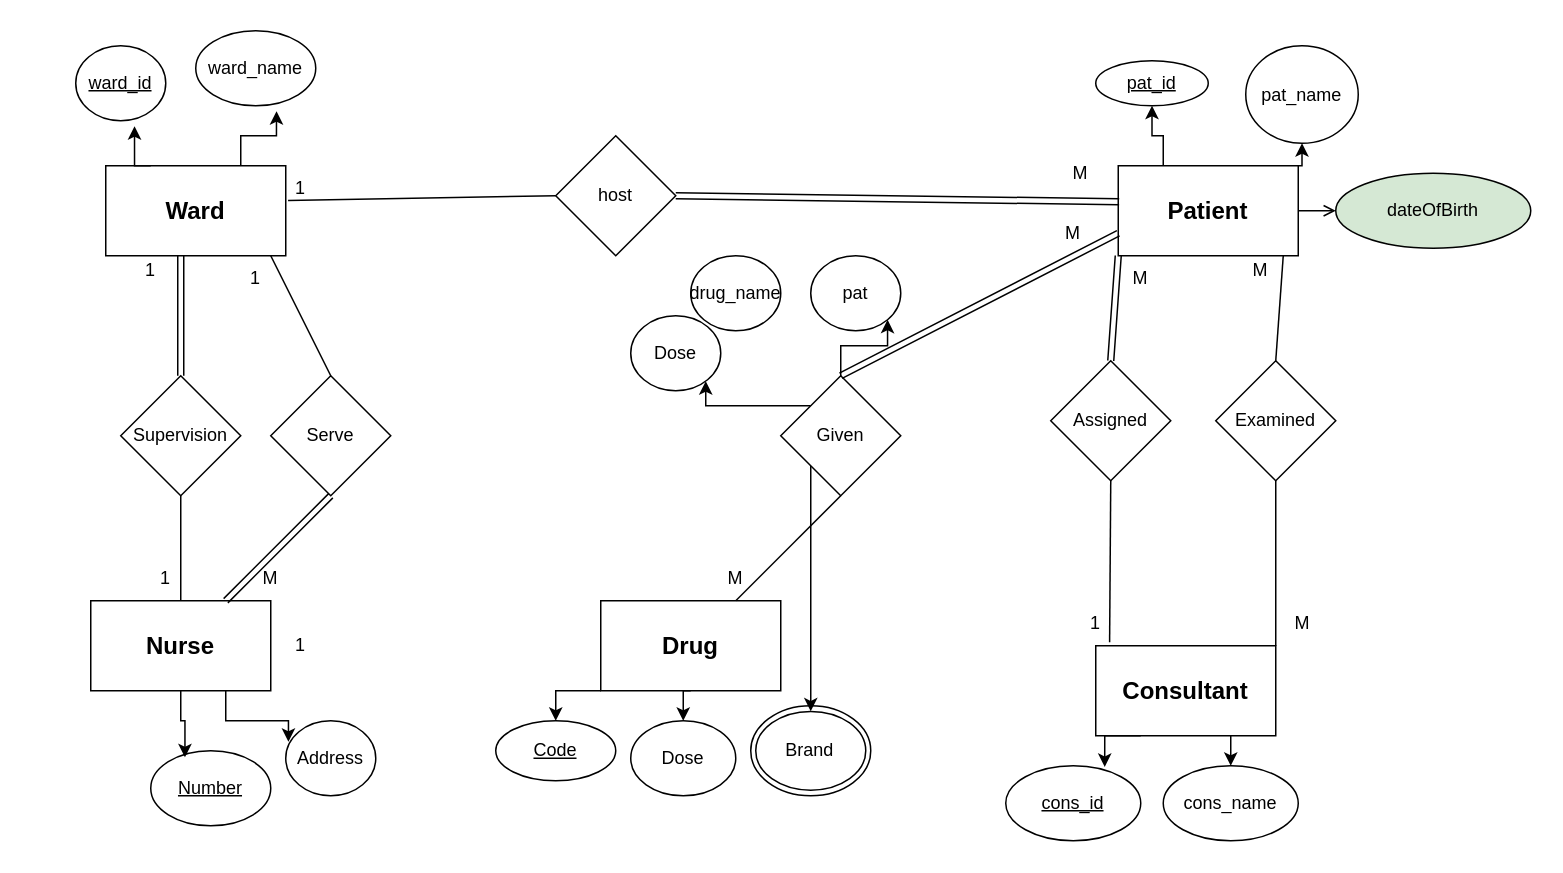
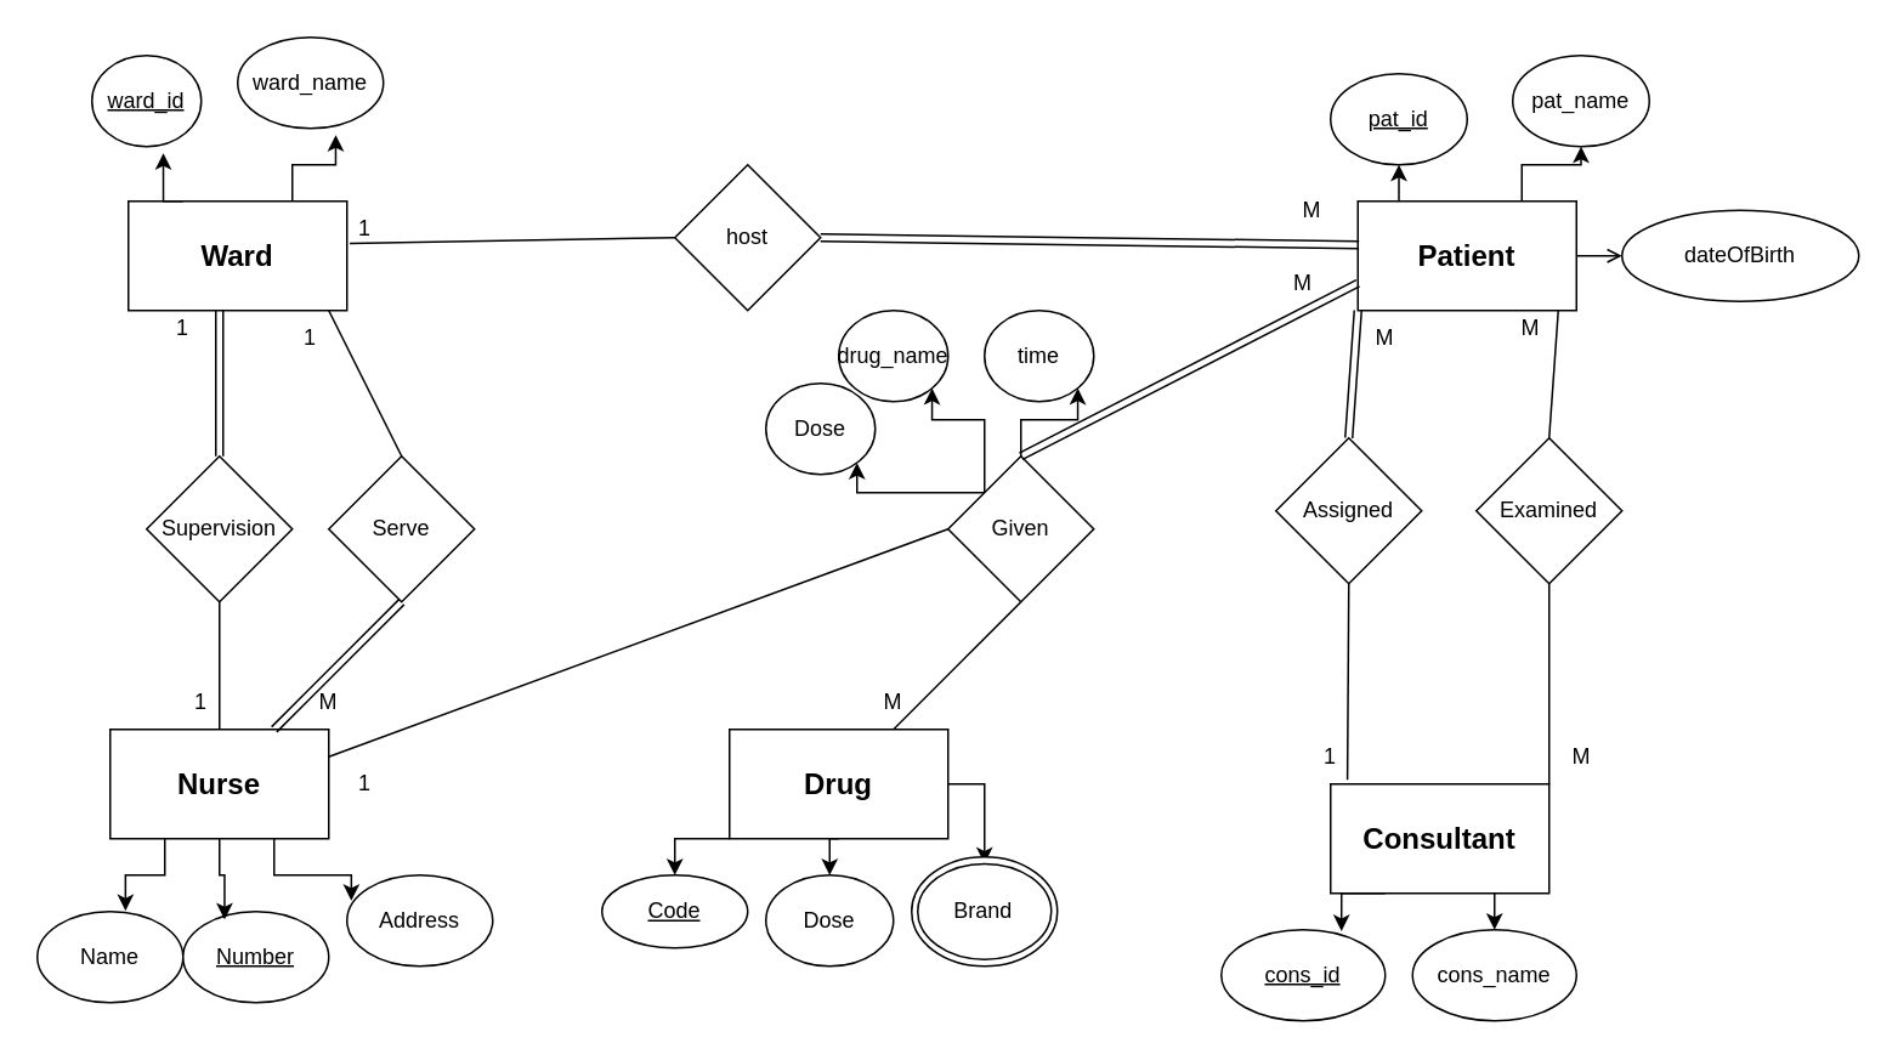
  <mxCell id="0" />
  <mxCell id="1" parent="0" />
  <mxCell id="2" value="&lt;font style=&quot;font-size: 16px;&quot;&gt;&lt;b&gt;Ward&lt;/b&gt;&lt;/font&gt;" style="rounded=0;whiteSpace=wrap;html=1;" vertex="1" parent="1"><mxGeometry x="70" y="110" width="120" height="60" as="geometry" /></mxCell>
  <mxCell id="3" value="&lt;u&gt;ward_id&lt;/u&gt;" style="ellipse;whiteSpace=wrap;html=1;" vertex="1" parent="1"><mxGeometry x="50" y="30" width="60" height="50" as="geometry" /></mxCell>
  <mxCell id="4" value="ward_name" style="ellipse;whiteSpace=wrap;html=1;" vertex="1" parent="1"><mxGeometry x="130" y="20" width="80" height="50" as="geometry" /></mxCell>
  <mxCell id="5" style="edgeStyle=orthogonalEdgeStyle;rounded=0;orthogonalLoop=1;jettySize=auto;html=1;exitX=0.25;exitY=0;exitDx=0;exitDy=0;entryX=0.653;entryY=1.072;entryDx=0;entryDy=0;entryPerimeter=0;" edge="1" parent="1" source="2" target="3"><mxGeometry relative="1" as="geometry" /></mxCell>
  <mxCell id="6" style="edgeStyle=orthogonalEdgeStyle;rounded=0;orthogonalLoop=1;jettySize=auto;html=1;exitX=0.75;exitY=0;exitDx=0;exitDy=0;entryX=0.673;entryY=1.072;entryDx=0;entryDy=0;entryPerimeter=0;" edge="1" parent="1" source="2" target="4"><mxGeometry relative="1" as="geometry" /></mxCell>
  <mxCell id="7" style="edgeStyle=orthogonalEdgeStyle;rounded=0;orthogonalLoop=1;jettySize=auto;html=1;exitX=0.25;exitY=0;exitDx=0;exitDy=0;entryX=0.5;entryY=1;entryDx=0;entryDy=0;" edge="1" parent="1" source="10" target="11"><mxGeometry relative="1" as="geometry" /></mxCell>
  <mxCell id="8" style="edgeStyle=orthogonalEdgeStyle;rounded=0;orthogonalLoop=1;jettySize=auto;html=1;exitX=0.75;exitY=0;exitDx=0;exitDy=0;entryX=0.5;entryY=1;entryDx=0;entryDy=0;" edge="1" parent="1" source="10" target="12"><mxGeometry relative="1" as="geometry" /></mxCell>
  <mxCell id="9" style="edgeStyle=orthogonalEdgeStyle;rounded=0;orthogonalLoop=1;jettySize=auto;html=1;exitX=1;exitY=0.5;exitDx=0;exitDy=0;endArrow=open;" edge="1" parent="1" source="10" target="13"><mxGeometry relative="1" as="geometry" /></mxCell>
  <mxCell id="10" value="&lt;font style=&quot;font-size: 16px;&quot;&gt;&lt;b&gt;Patient&lt;/b&gt;&lt;/font&gt;" style="rounded=0;whiteSpace=wrap;html=1;" vertex="1" parent="1"><mxGeometry x="745" y="110" width="120" height="60" as="geometry" /></mxCell>
- <mxCell id="11" value="&lt;u&gt;pat_id&lt;/u&gt;" style="ellipse;whiteSpace=wrap;html=1;" vertex="1" parent="1"><mxGeometry x="730" y="40" width="75" height="30" as="geometry" /></mxCell>
- <mxCell id="12" value="pat_name" style="ellipse;whiteSpace=wrap;html=1;" vertex="1" parent="1"><mxGeometry x="830" y="30" width="75" height="65" as="geometry" /></mxCell>
- <mxCell id="13" value="dateOfBirth" style="ellipse;whiteSpace=wrap;html=1;fillColor=#d5e8d4;" vertex="1" parent="1"><mxGeometry x="890" y="115" width="130" height="50" as="geometry" /></mxCell>
+ <mxCell id="11" value="&lt;u&gt;pat_id&lt;/u&gt;" style="ellipse;whiteSpace=wrap;html=1;" vertex="1" parent="1"><mxGeometry x="730" y="40" width="75" height="50" as="geometry" /></mxCell>
+ <mxCell id="12" value="pat_name" style="ellipse;whiteSpace=wrap;html=1;" vertex="1" parent="1"><mxGeometry x="830" y="30" width="75" height="50" as="geometry" /></mxCell>
+ <mxCell id="13" value="dateOfBirth" style="ellipse;whiteSpace=wrap;html=1;" vertex="1" parent="1"><mxGeometry x="890" y="115" width="130" height="50" as="geometry" /></mxCell>
  <mxCell id="14" value="host" style="rhombus;whiteSpace=wrap;html=1;" vertex="1" parent="1"><mxGeometry x="370" y="90" width="80" height="80" as="geometry" /></mxCell>
  <mxCell id="15" value="" style="endArrow=none;html=1;rounded=0;exitX=1.013;exitY=0.387;exitDx=0;exitDy=0;exitPerimeter=0;" edge="1" parent="1" source="2"><mxGeometry width="50" height="50" relative="1" as="geometry"><mxPoint x="510" y="180" as="sourcePoint" /><mxPoint x="370" y="130" as="targetPoint" /></mxGeometry></mxCell>
  <mxCell id="16" value="" style="endArrow=none;html=1;rounded=0;entryX=0.005;entryY=0.4;entryDx=0;entryDy=0;entryPerimeter=0;shape=link;exitX=1;exitY=0.5;exitDx=0;exitDy=0;" edge="1" parent="1" source="14" target="10"><mxGeometry width="50" height="50" relative="1" as="geometry"><mxPoint x="640" y="130" as="sourcePoint" /><mxPoint x="690" y="80" as="targetPoint" /></mxGeometry></mxCell>
  <mxCell id="17" value="1" style="text;html=1;align=center;verticalAlign=middle;whiteSpace=wrap;rounded=0;" vertex="1" parent="1"><mxGeometry x="170" y="110" width="60" height="30" as="geometry" /></mxCell>
  <mxCell id="18" value="M" style="text;html=1;align=center;verticalAlign=middle;whiteSpace=wrap;rounded=0;" vertex="1" parent="1"><mxGeometry x="690" y="100" width="60" height="30" as="geometry" /></mxCell>
  <mxCell id="19" style="edgeStyle=orthogonalEdgeStyle;rounded=0;orthogonalLoop=1;jettySize=auto;html=1;exitX=0.75;exitY=1;exitDx=0;exitDy=0;entryX=0.5;entryY=0;entryDx=0;entryDy=0;" edge="1" parent="1" source="20" target="32"><mxGeometry relative="1" as="geometry" /></mxCell>
  <mxCell id="20" value="&lt;font style=&quot;font-size: 16px;&quot;&gt;&lt;b&gt;Consultant&lt;/b&gt;&lt;/font&gt;" style="rounded=0;whiteSpace=wrap;html=1;" vertex="1" parent="1"><mxGeometry x="730" y="430" width="120" height="60" as="geometry" /></mxCell>
  <mxCell id="21" value="Assigned" style="rhombus;whiteSpace=wrap;html=1;" vertex="1" parent="1"><mxGeometry x="700" y="240" width="80" height="80" as="geometry" /></mxCell>
  <mxCell id="22" value="Examined" style="rhombus;whiteSpace=wrap;html=1;" vertex="1" parent="1"><mxGeometry x="810" y="240" width="80" height="80" as="geometry" /></mxCell>
  <mxCell id="23" value="" style="endArrow=none;html=1;rounded=0;entryX=0;entryY=1;entryDx=0;entryDy=0;shape=link;" edge="1" parent="1" target="10"><mxGeometry width="50" height="50" relative="1" as="geometry"><mxPoint x="740" y="240" as="sourcePoint" /><mxPoint x="790" y="190" as="targetPoint" /></mxGeometry></mxCell>
  <mxCell id="24" value="" style="endArrow=none;html=1;rounded=0;exitX=0.5;exitY=0;exitDx=0;exitDy=0;" edge="1" parent="1" source="22"><mxGeometry width="50" height="50" relative="1" as="geometry"><mxPoint x="805" y="220" as="sourcePoint" /><mxPoint x="855" y="170" as="targetPoint" /></mxGeometry></mxCell>
  <mxCell id="25" value="" style="endArrow=none;html=1;rounded=0;exitX=0.077;exitY=-0.04;exitDx=0;exitDy=0;exitPerimeter=0;" edge="1" parent="1" source="20"><mxGeometry width="50" height="50" relative="1" as="geometry"><mxPoint x="690" y="370" as="sourcePoint" /><mxPoint x="740" y="320" as="targetPoint" /></mxGeometry></mxCell>
  <mxCell id="26" value="" style="endArrow=none;html=1;rounded=0;exitX=1;exitY=0;exitDx=0;exitDy=0;" edge="1" parent="1" source="20"><mxGeometry width="50" height="50" relative="1" as="geometry"><mxPoint x="800" y="370" as="sourcePoint" /><mxPoint x="850" y="320" as="targetPoint" /></mxGeometry></mxCell>
  <mxCell id="27" value="M" style="text;html=1;align=center;verticalAlign=middle;whiteSpace=wrap;rounded=0;" vertex="1" parent="1"><mxGeometry x="730" y="170" width="60" height="30" as="geometry" /></mxCell>
  <mxCell id="28" value="M" style="text;html=1;align=center;verticalAlign=middle;whiteSpace=wrap;rounded=0;" vertex="1" parent="1"><mxGeometry x="810" y="165" width="60" height="30" as="geometry" /></mxCell>
  <mxCell id="29" value="1" style="text;html=1;align=center;verticalAlign=middle;whiteSpace=wrap;rounded=0;" vertex="1" parent="1"><mxGeometry x="700" y="400" width="60" height="30" as="geometry" /></mxCell>
  <mxCell id="30" value="M" style="text;html=1;align=center;verticalAlign=middle;whiteSpace=wrap;rounded=0;" vertex="1" parent="1"><mxGeometry x="837.5" y="400" width="60" height="30" as="geometry" /></mxCell>
  <mxCell id="31" value="&lt;u&gt;cons_id&lt;/u&gt;" style="ellipse;whiteSpace=wrap;html=1;" vertex="1" parent="1"><mxGeometry x="670" y="510" width="90" height="50" as="geometry" /></mxCell>
  <mxCell id="32" value="cons_name" style="ellipse;whiteSpace=wrap;html=1;" vertex="1" parent="1"><mxGeometry x="775" y="510" width="90" height="50" as="geometry" /></mxCell>
  <mxCell id="33" style="edgeStyle=orthogonalEdgeStyle;rounded=0;orthogonalLoop=1;jettySize=auto;html=1;exitX=0.25;exitY=1;exitDx=0;exitDy=0;entryX=0.733;entryY=0.016;entryDx=0;entryDy=0;entryPerimeter=0;" edge="1" parent="1" source="20" target="31"><mxGeometry relative="1" as="geometry" /></mxCell>
  <mxCell id="34" value="&lt;b&gt;&lt;font style=&quot;font-size: 16px;&quot;&gt;Nurse&lt;/font&gt;&lt;/b&gt;" style="rounded=0;whiteSpace=wrap;html=1;" vertex="1" parent="1"><mxGeometry x="60" y="400" width="120" height="60" as="geometry" /></mxCell>
  <mxCell id="35" value="Supervision" style="rhombus;whiteSpace=wrap;html=1;" vertex="1" parent="1"><mxGeometry x="80" y="250" width="80" height="80" as="geometry" /></mxCell>
  <mxCell id="36" value="" style="endArrow=none;html=1;rounded=0;exitX=0.5;exitY=0;exitDx=0;exitDy=0;shape=link;" edge="1" parent="1" source="35"><mxGeometry width="50" height="50" relative="1" as="geometry"><mxPoint x="120" y="240" as="sourcePoint" /><mxPoint x="120" y="170" as="targetPoint" /></mxGeometry></mxCell>
  <mxCell id="37" value="" style="endArrow=none;html=1;rounded=0;exitX=0.5;exitY=0;exitDx=0;exitDy=0;" edge="1" parent="1" source="34"><mxGeometry width="50" height="50" relative="1" as="geometry"><mxPoint x="70" y="380" as="sourcePoint" /><mxPoint x="120" y="330" as="targetPoint" /></mxGeometry></mxCell>
  <mxCell id="38" value="1" style="text;html=1;align=center;verticalAlign=middle;whiteSpace=wrap;rounded=0;" vertex="1" parent="1"><mxGeometry x="80" y="370" width="60" height="30" as="geometry" /></mxCell>
  <mxCell id="39" value="1" style="text;html=1;align=center;verticalAlign=middle;whiteSpace=wrap;rounded=0;" vertex="1" parent="1"><mxGeometry x="70" y="165" width="60" height="30" as="geometry" /></mxCell>
  <mxCell id="40" value="Serve" style="rhombus;whiteSpace=wrap;html=1;" vertex="1" parent="1"><mxGeometry x="180" y="250" width="80" height="80" as="geometry" /></mxCell>
  <mxCell id="41" value="" style="endArrow=none;html=1;rounded=0;exitX=0.5;exitY=0;exitDx=0;exitDy=0;" edge="1" parent="1" source="40"><mxGeometry width="50" height="50" relative="1" as="geometry"><mxPoint x="130" y="220" as="sourcePoint" /><mxPoint x="180" y="170" as="targetPoint" /></mxGeometry></mxCell>
  <mxCell id="42" value="" style="endArrow=none;html=1;rounded=0;exitX=0.75;exitY=0;exitDx=0;exitDy=0;shape=link;" edge="1" parent="1" source="34"><mxGeometry width="50" height="50" relative="1" as="geometry"><mxPoint x="170" y="380" as="sourcePoint" /><mxPoint x="220" y="330" as="targetPoint" /></mxGeometry></mxCell>
  <mxCell id="43" value="1" style="text;html=1;align=center;verticalAlign=middle;whiteSpace=wrap;rounded=0;" vertex="1" parent="1"><mxGeometry x="140" y="170" width="60" height="30" as="geometry" /></mxCell>
  <mxCell id="44" value="M" style="text;html=1;align=center;verticalAlign=middle;whiteSpace=wrap;rounded=0;" vertex="1" parent="1"><mxGeometry x="150" y="370" width="60" height="30" as="geometry" /></mxCell>
+ <mxCell id="45" value="Name" style="ellipse;whiteSpace=wrap;html=1;" vertex="1" parent="1"><mxGeometry x="20" y="500" width="80" height="50" as="geometry" /></mxCell>
  <mxCell id="46" value="&lt;u&gt;Number&lt;/u&gt;" style="ellipse;whiteSpace=wrap;html=1;" vertex="1" parent="1"><mxGeometry x="100" y="500" width="80" height="50" as="geometry" /></mxCell>
- <mxCell id="47" value="Address" style="ellipse;whiteSpace=wrap;html=1;" vertex="1" parent="1"><mxGeometry x="190" y="480" width="60" height="50" as="geometry" /></mxCell>
+ <mxCell id="47" value="Address" style="ellipse;whiteSpace=wrap;html=1;" vertex="1" parent="1"><mxGeometry x="190" y="480" width="80" height="50" as="geometry" /></mxCell>
+ <mxCell id="48" style="edgeStyle=orthogonalEdgeStyle;rounded=0;orthogonalLoop=1;jettySize=auto;html=1;exitX=0.25;exitY=1;exitDx=0;exitDy=0;entryX=0.605;entryY=-0.008;entryDx=0;entryDy=0;entryPerimeter=0;" edge="1" parent="1" source="34" target="45"><mxGeometry relative="1" as="geometry" /></mxCell>
  <mxCell id="49" style="edgeStyle=orthogonalEdgeStyle;rounded=0;orthogonalLoop=1;jettySize=auto;html=1;exitX=0.5;exitY=1;exitDx=0;exitDy=0;entryX=0.285;entryY=0.088;entryDx=0;entryDy=0;entryPerimeter=0;" edge="1" parent="1" source="34" target="46"><mxGeometry relative="1" as="geometry" /></mxCell>
  <mxCell id="50" style="edgeStyle=orthogonalEdgeStyle;rounded=0;orthogonalLoop=1;jettySize=auto;html=1;exitX=0.75;exitY=1;exitDx=0;exitDy=0;entryX=0.03;entryY=0.28;entryDx=0;entryDy=0;entryPerimeter=0;" edge="1" parent="1" source="34" target="47"><mxGeometry relative="1" as="geometry" /></mxCell>
  <mxCell id="51" style="edgeStyle=orthogonalEdgeStyle;rounded=0;orthogonalLoop=1;jettySize=auto;html=1;exitX=0;exitY=1;exitDx=0;exitDy=0;entryX=0.5;entryY=0;entryDx=0;entryDy=0;" edge="1" parent="1" source="54" target="55"><mxGeometry relative="1" as="geometry" /></mxCell>
  <mxCell id="52" style="edgeStyle=orthogonalEdgeStyle;rounded=0;orthogonalLoop=1;jettySize=auto;html=1;exitX=0.5;exitY=1;exitDx=0;exitDy=0;entryX=0.5;entryY=0;entryDx=0;entryDy=0;" edge="1" parent="1" source="54" target="56"><mxGeometry relative="1" as="geometry" /></mxCell>
+ <mxCell id="53" style="edgeStyle=orthogonalEdgeStyle;rounded=0;orthogonalLoop=1;jettySize=auto;html=1;exitX=1;exitY=0.5;exitDx=0;exitDy=0;entryX=0.5;entryY=0;entryDx=0;entryDy=0;" edge="1" parent="1" source="54" target="59"><mxGeometry relative="1" as="geometry" /></mxCell>
  <mxCell id="54" value="&lt;font style=&quot;font-size: 16px;&quot;&gt;&lt;b&gt;Drug&lt;/b&gt;&lt;/font&gt;" style="rounded=0;whiteSpace=wrap;html=1;" vertex="1" parent="1"><mxGeometry x="400" y="400" width="120" height="60" as="geometry" /></mxCell>
  <mxCell id="55" value="&lt;u&gt;Code&lt;/u&gt;" style="ellipse;whiteSpace=wrap;html=1;" vertex="1" parent="1"><mxGeometry x="330" y="480" width="80" height="40" as="geometry" /></mxCell>
  <mxCell id="56" value="Dose" style="ellipse;whiteSpace=wrap;html=1;" vertex="1" parent="1"><mxGeometry x="420" y="480" width="70" height="50" as="geometry" /></mxCell>
  <mxCell id="57" value="" style="group" vertex="1" connectable="0" parent="1"><mxGeometry x="500" y="470" width="80" height="60" as="geometry" /></mxCell>
  <mxCell id="58" value="" style="ellipse;whiteSpace=wrap;html=1;" vertex="1" parent="57"><mxGeometry width="80" height="60" as="geometry" /></mxCell>
  <mxCell id="59" value="Brand" style="ellipse;whiteSpace=wrap;html=1;" vertex="1" parent="57"><mxGeometry x="3.333" y="3.75" width="73.333" height="52.5" as="geometry" /></mxCell>
  <mxCell id="60" style="edgeStyle=orthogonalEdgeStyle;rounded=0;orthogonalLoop=1;jettySize=auto;html=1;exitX=0;exitY=0;exitDx=0;exitDy=0;" edge="1" parent="1" source="63" target="70"><mxGeometry relative="1" as="geometry"><Array as="points"><mxPoint x="470" y="270" /></Array></mxGeometry></mxCell>
- <mxCell id="61" style="edgeStyle=orthogonalEdgeStyle;rounded=0;orthogonalLoop=1;jettySize=auto;html=1;exitX=0;exitY=0;exitDx=0;exitDy=0;" edge="1" parent="1" source="63" target="59"><mxGeometry relative="1" as="geometry" /></mxCell>
+ <mxCell id="61" style="edgeStyle=orthogonalEdgeStyle;rounded=0;orthogonalLoop=1;jettySize=auto;html=1;exitX=0;exitY=0;exitDx=0;exitDy=0;entryX=1;entryY=1;entryDx=0;entryDy=0;" edge="1" parent="1" source="63" target="71"><mxGeometry relative="1" as="geometry" /></mxCell>
  <mxCell id="62" style="edgeStyle=orthogonalEdgeStyle;rounded=0;orthogonalLoop=1;jettySize=auto;html=1;exitX=0;exitY=0;exitDx=0;exitDy=0;entryX=1;entryY=1;entryDx=0;entryDy=0;" edge="1" parent="1" source="63" target="72"><mxGeometry relative="1" as="geometry"><Array as="points"><mxPoint x="560" y="270" /><mxPoint x="560" y="230" /><mxPoint x="591" y="230" /></Array></mxGeometry></mxCell>
  <mxCell id="63" value="Given" style="rhombus;whiteSpace=wrap;html=1;" vertex="1" parent="1"><mxGeometry x="520" y="250" width="80" height="80" as="geometry" /></mxCell>
+ <mxCell id="64" value="" style="endArrow=none;html=1;rounded=0;entryX=0;entryY=0.5;entryDx=0;entryDy=0;exitX=1;exitY=0.25;exitDx=0;exitDy=0;" edge="1" parent="1" source="34" target="63"><mxGeometry width="50" height="50" relative="1" as="geometry"><mxPoint x="360" y="370" as="sourcePoint" /><mxPoint x="410" y="320" as="targetPoint" /></mxGeometry></mxCell>
  <mxCell id="65" value="" style="endArrow=none;html=1;rounded=0;exitX=0.75;exitY=0;exitDx=0;exitDy=0;" edge="1" parent="1" source="54"><mxGeometry width="50" height="50" relative="1" as="geometry"><mxPoint x="510" y="380" as="sourcePoint" /><mxPoint x="560" y="330" as="targetPoint" /></mxGeometry></mxCell>
  <mxCell id="66" value="" style="endArrow=none;html=1;rounded=0;entryX=0;entryY=0.75;entryDx=0;entryDy=0;shape=link;" edge="1" parent="1" target="10"><mxGeometry width="50" height="50" relative="1" as="geometry"><mxPoint x="560" y="250" as="sourcePoint" /><mxPoint x="610" y="200" as="targetPoint" /></mxGeometry></mxCell>
  <mxCell id="67" value="M" style="text;html=1;align=center;verticalAlign=middle;whiteSpace=wrap;rounded=0;" vertex="1" parent="1"><mxGeometry x="460" y="370" width="60" height="30" as="geometry" /></mxCell>
  <mxCell id="68" value="1" style="text;html=1;align=center;verticalAlign=middle;whiteSpace=wrap;rounded=0;" vertex="1" parent="1"><mxGeometry x="170" y="415" width="60" height="30" as="geometry" /></mxCell>
  <mxCell id="69" value="M" style="text;html=1;align=center;verticalAlign=middle;whiteSpace=wrap;rounded=0;" vertex="1" parent="1"><mxGeometry x="685" y="140" width="60" height="30" as="geometry" /></mxCell>
  <mxCell id="70" value="Dose" style="ellipse;whiteSpace=wrap;html=1;" vertex="1" parent="1"><mxGeometry x="420" y="210" width="60" height="50" as="geometry" /></mxCell>
  <mxCell id="71" value="drug_name" style="ellipse;whiteSpace=wrap;html=1;" vertex="1" parent="1"><mxGeometry x="460" y="170" width="60" height="50" as="geometry" /></mxCell>
- <mxCell id="72" value="pat" style="ellipse;whiteSpace=wrap;html=1;" vertex="1" parent="1"><mxGeometry x="540" y="170" width="60" height="50" as="geometry" /></mxCell>
+ <mxCell id="72" value="time" style="ellipse;whiteSpace=wrap;html=1;" vertex="1" parent="1"><mxGeometry x="540" y="170" width="60" height="50" as="geometry" /></mxCell>
